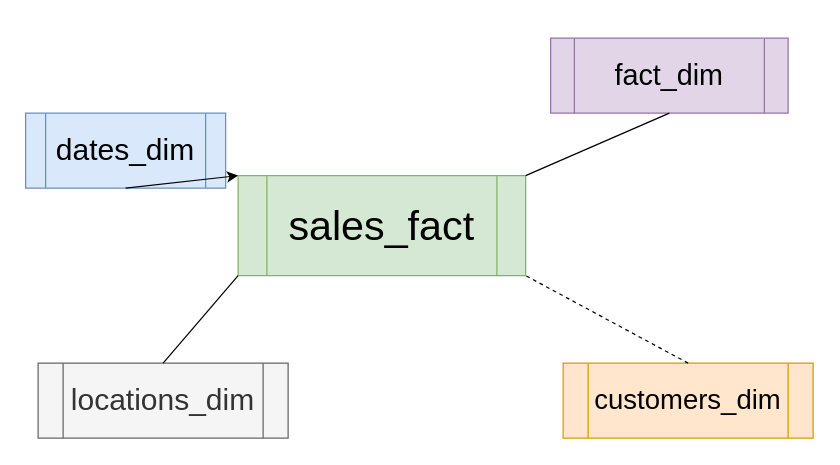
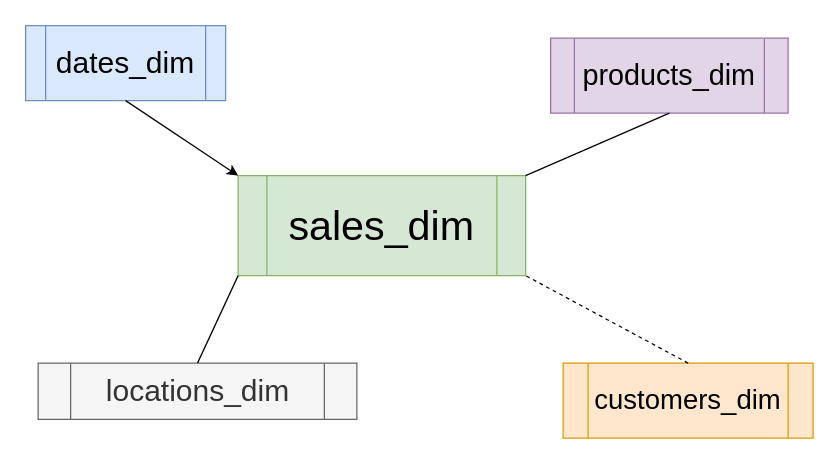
  <mxCell id="0" />
  <mxCell id="1" parent="0" />
- <mxCell id="2" value="&lt;font style=&quot;font-size: 33px;&quot;&gt;sales_fact&lt;/font&gt;" style="shape=process;whiteSpace=wrap;html=1;backgroundOutline=1;fillColor=#d5e8d4;strokeColor=#82b366;" vertex="1" parent="1"><mxGeometry x="190" y="140" width="230" height="80" as="geometry" /></mxCell>
- <mxCell id="3" value="&lt;font style=&quot;font-size: 23px;&quot;&gt;fact_dim&lt;/font&gt;" style="shape=process;whiteSpace=wrap;html=1;backgroundOutline=1;fillColor=#e1d5e7;strokeColor=#9673a6;" vertex="1" parent="1"><mxGeometry x="440" y="30" width="190" height="60" as="geometry" /></mxCell>
- <mxCell id="4" value="&lt;font style=&quot;font-size: 24px;&quot;&gt;dates_dim&lt;/font&gt;" style="shape=process;whiteSpace=wrap;html=1;backgroundOutline=1;fillColor=#dae8fc;strokeColor=#6c8ebf;" vertex="1" parent="1"><mxGeometry x="20" y="90" width="160" height="60" as="geometry" /></mxCell>
+ <mxCell id="2" value="&lt;font style=&quot;font-size: 33px;&quot;&gt;sales_dim&lt;/font&gt;" style="shape=process;whiteSpace=wrap;html=1;backgroundOutline=1;fillColor=#d5e8d4;strokeColor=#82b366;" vertex="1" parent="1"><mxGeometry x="190" y="140" width="230" height="80" as="geometry" /></mxCell>
+ <mxCell id="3" value="&lt;font style=&quot;font-size: 23px;&quot;&gt;products_dim&lt;/font&gt;" style="shape=process;whiteSpace=wrap;html=1;backgroundOutline=1;fillColor=#e1d5e7;strokeColor=#9673a6;" vertex="1" parent="1"><mxGeometry x="440" y="30" width="190" height="60" as="geometry" /></mxCell>
+ <mxCell id="4" value="&lt;font style=&quot;font-size: 24px;&quot;&gt;dates_dim&lt;/font&gt;" style="shape=process;whiteSpace=wrap;html=1;backgroundOutline=1;fillColor=#dae8fc;strokeColor=#6c8ebf;" vertex="1" parent="1"><mxGeometry x="20" y="20" width="160" height="60" as="geometry" /></mxCell>
  <mxCell id="5" value="&lt;font style=&quot;font-size: 22px;&quot;&gt;customers_dim&lt;/font&gt;" style="shape=process;whiteSpace=wrap;html=1;backgroundOutline=1;fillColor=#ffe6cc;strokeColor=#d79b00;" vertex="1" parent="1"><mxGeometry x="450" y="290" width="200" height="60" as="geometry" /></mxCell>
- <mxCell id="6" value="&lt;font style=&quot;font-size: 24px;&quot;&gt;locations_dim&lt;/font&gt;" style="shape=process;whiteSpace=wrap;html=1;backgroundOutline=1;fillColor=#f5f5f5;strokeColor=#666666;fontColor=#333333;" vertex="1" parent="1"><mxGeometry x="30" y="290" width="200" height="60" as="geometry" /></mxCell>
+ <mxCell id="6" value="&lt;font style=&quot;font-size: 24px;&quot;&gt;locations_dim&lt;/font&gt;" style="shape=process;whiteSpace=wrap;html=1;backgroundOutline=1;fillColor=#f5f5f5;strokeColor=#666666;fontColor=#333333;" vertex="1" parent="1"><mxGeometry x="30" y="290" width="255" height="45" as="geometry" /></mxCell>
  <mxCell id="7" value="" style="endArrow=none;html=1;rounded=0;entryX=0;entryY=1;entryDx=0;entryDy=0;exitX=0.5;exitY=0;exitDx=0;exitDy=0;" edge="1" parent="1" source="6" target="2"><mxGeometry width="50" height="50" relative="1" as="geometry"><mxPoint x="290" y="310" as="sourcePoint" /><mxPoint x="340" y="260" as="targetPoint" /></mxGeometry></mxCell>
  <mxCell id="8" value="" style="endArrow=none;html=1;rounded=0;entryX=1;entryY=1;entryDx=0;entryDy=0;exitX=0.5;exitY=0;exitDx=0;exitDy=0;dashed=1;" edge="1" parent="1" source="5" target="2"><mxGeometry width="50" height="50" relative="1" as="geometry"><mxPoint x="290" y="310" as="sourcePoint" /><mxPoint x="340" y="260" as="targetPoint" /></mxGeometry></mxCell>
  <mxCell id="9" value="" style="endArrow=none;html=1;rounded=0;entryX=0.5;entryY=1;entryDx=0;entryDy=0;exitX=1;exitY=0;exitDx=0;exitDy=0;" edge="1" parent="1" source="2" target="3"><mxGeometry width="50" height="50" relative="1" as="geometry"><mxPoint x="290" y="310" as="sourcePoint" /><mxPoint x="340" y="260" as="targetPoint" /></mxGeometry></mxCell>
  <mxCell id="10" value="" style="endArrow=classic;html=1;rounded=0;exitX=0.5;exitY=1;exitDx=0;exitDy=0;entryX=0;entryY=0;entryDx=0;entryDy=0;" edge="1" parent="1" source="4" target="2"><mxGeometry width="50" height="50" relative="1" as="geometry"><mxPoint x="290" y="310" as="sourcePoint" /><mxPoint x="340" y="260" as="targetPoint" /></mxGeometry></mxCell>
